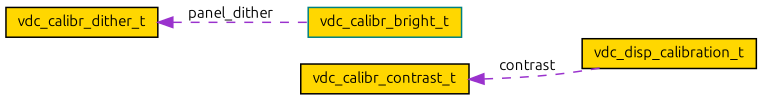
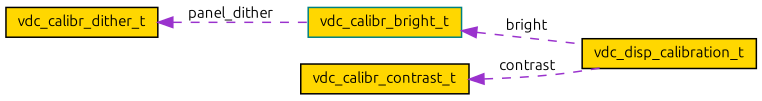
  digraph {
    fontname=Ubuntu
    rankdir=LR
    node [color=black fillcolor=gold fontname=Ubuntu fontsize=10 shape=record style=filled]
    edge [color=darkorchid3 dir=back fontname=Ubuntu fontsize=10 labelfontname=Helvetica labelfontsize=10 style=dashed]
    n1 [fontcolor=black height=0.2 label=vdc_disp_calibration_t width=0.4]
    n2 [height=0.2 label=vdc_calibr_dither_t width=0.4]
    n3 [color=teal height=0.2 label=vdc_calibr_bright_t width=0.4]
    n4 [height=0.2 label=vdc_calibr_contrast_t width=0.4]
    n2 -> n3 [label=" panel_dither"]
+   n3 -> n1 [label=" bright"]
    n4 -> n1 [label=" contrast"]
  }
